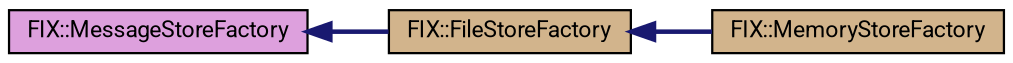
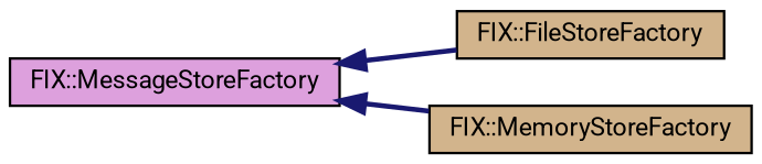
  digraph {
    fontname=Roboto
    rankdir=LR
    node [color=black fillcolor=tan fontname=Roboto fontsize=10 shape=record style=filled]
    edge [color=midnightblue dir=back fontname=Roboto fontsize=10 labelfontname=Helvetica labelfontsize=10 style=bold]
    n1 [fillcolor=plum fontcolor=black height=0.2 label="FIX::MessageStoreFactory" width=0.4]
    n2 [height=0.2 label="FIX::FileStoreFactory" width=0.4]
    n3 [height=0.2 label="FIX::MemoryStoreFactory" width=0.4]
    n1 -> n2
-   n2 -> n3
+   n1 -> n3
  }
